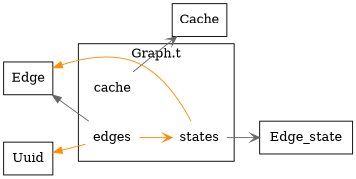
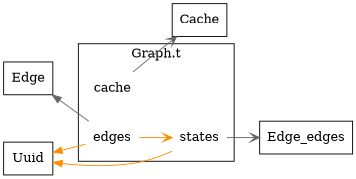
  digraph {
    compound=true
    concentrate=true
    rankdir=LR
    splines=true
    node [shape=box]
    edge [arrowhead=vee color=darkorange]
    edges [shape=none]
    states [shape=none]
    cache [shape=none]
-   Edge_state
+   Edge_state [label=Edge_edges]
    Cache
    n6 [label="Edge"]
    Uuid
    subgraph cluster_1 {
      label="Graph.t"
      edges
      states
      cache
    }
    edges -> states
    states -> Edge_state [color=gray40]
    cache -> Cache [color=gray40]
    n6 -> edges [color=gray40 dir=back]
-   n6 -> states [dir=back]
+   Uuid -> states [dir=back]
    Uuid -> edges [dir=back]
  }
